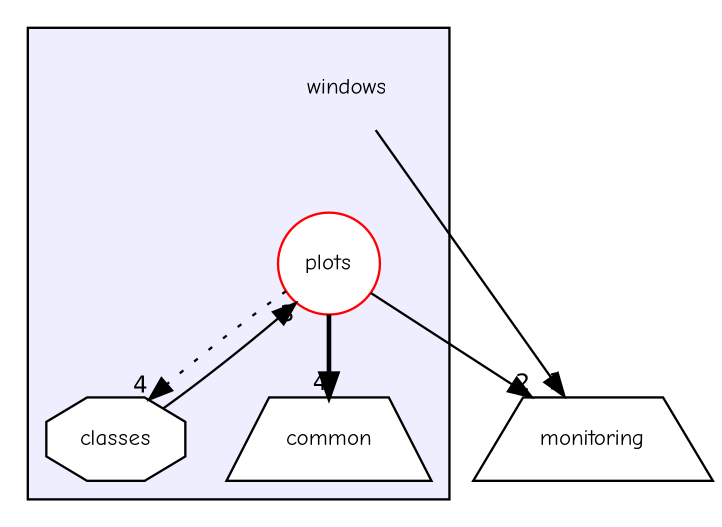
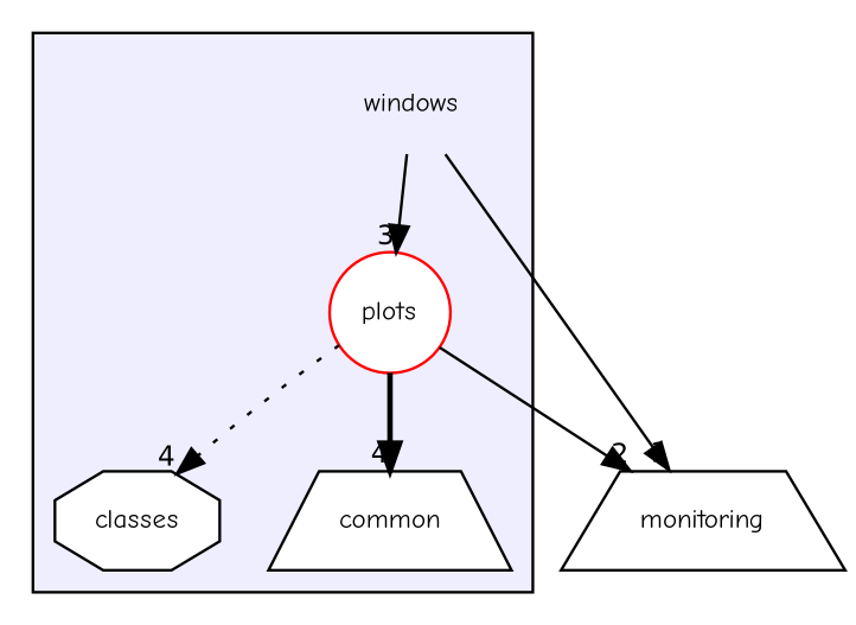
  digraph {
    compound=true
    fontname="Comic Neue"
    node [fontname="Comic Neue" fontsize=10 shape=trapezium fillcolor=white style=filled]
    edge [fontname="Comic Neue" headlabel=4 labeldistance=1.5 labelfontname=Helvetica labelfontsize=10 style=solid]
    n1 [label=windows shape=plaintext fillcolor="" style=""]
    n2 [color=black label=classes shape=octagon]
    n3 [color=black label=common]
    n4 [color=red label=plots shape=circle]
    n5 [label=monitoring fillcolor="" style=""]
    subgraph cluster_1 {
      bgcolor="#eeeeff"
      pencolor=black
      n1
      n2
      n3
      n4
    }
    n1 -> n5 [headlabel=1]
-   n2 -> n4 [headlabel=3]
+   n1 -> n4 [headlabel=3]
    n4 -> n2 [style=dotted]
    n4 -> n3 [style=bold]
    n4 -> n5 [headlabel=2]
  }
